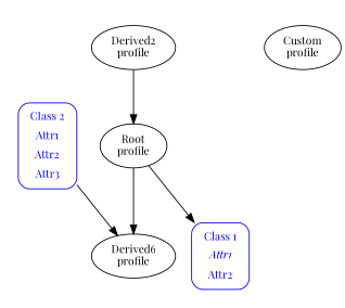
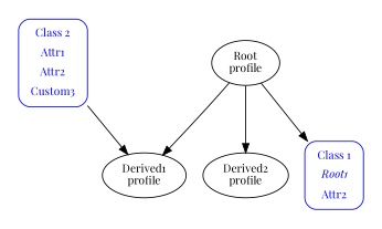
  digraph {
    fontname="Playfair Display"
    node [fontname="Playfair Display" fontsize=12]
    edge [fontname="Playfair Display"]
    n1 [label="Root\nprofile"]
-   n2 [label="Derived6\nprofile"]
+   n2 [label="Derived1\nprofile"]
    n3 [label="Derived2\nprofile"]
-   n4 [color=blue label=<<font color="blue"><table border="0" cellborder="0" cellpadding="3"><tr><td>Class 1</td></tr><tr><td><i>Attr1</i></td></tr><tr><td>Attr2</td></tr></table></font>> shape=record style=rounded]
-   n5 [color=blue label=<<font color="blue"><table border="0" cellborder="0" cellpadding="3"><tr><td>Class 2</td></tr><tr><td>Attr1</td></tr><tr><td>Attr2</td></tr><tr><td>Attr3</td></tr></table></font>> shape=record style=rounded]
-   n6 [label="Custom\nprofile"]
+   n4 [color=blue label=<<font color="blue"><table border="0" cellborder="0" cellpadding="3"><tr><td>Class 1</td></tr><tr><td><i>Root1</i></td></tr><tr><td>Attr2</td></tr></table></font>> shape=record style=rounded]
+   n5 [color=blue label=<<font color="blue"><table border="0" cellborder="0" cellpadding="3"><tr><td>Class 2</td></tr><tr><td>Attr1</td></tr><tr><td>Attr2</td></tr><tr><td>Custom3</td></tr></table></font>> shape=record style=rounded]
    subgraph cluster_1 {
      style=invis
      n4
      n5
      subgraph cluster_2 {
        style=invis
        n1
        n2
        n3
      }
    }
    n1 -> n2
-   n3 -> n1
+   n1 -> n3
    n1 -> n4
    n5 -> n2
  }
